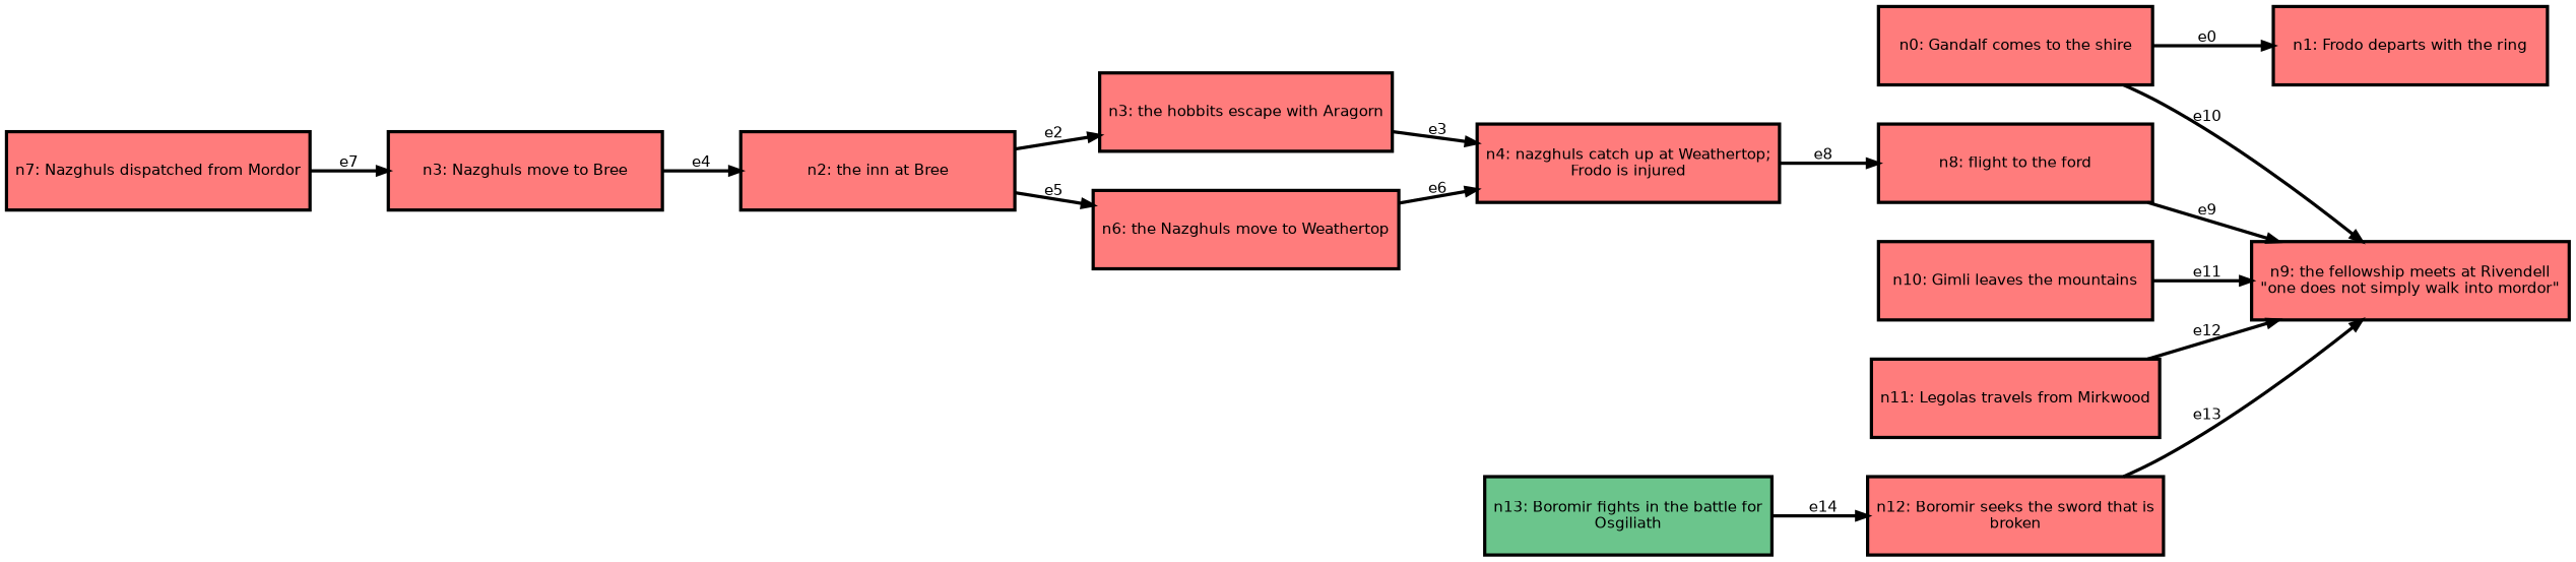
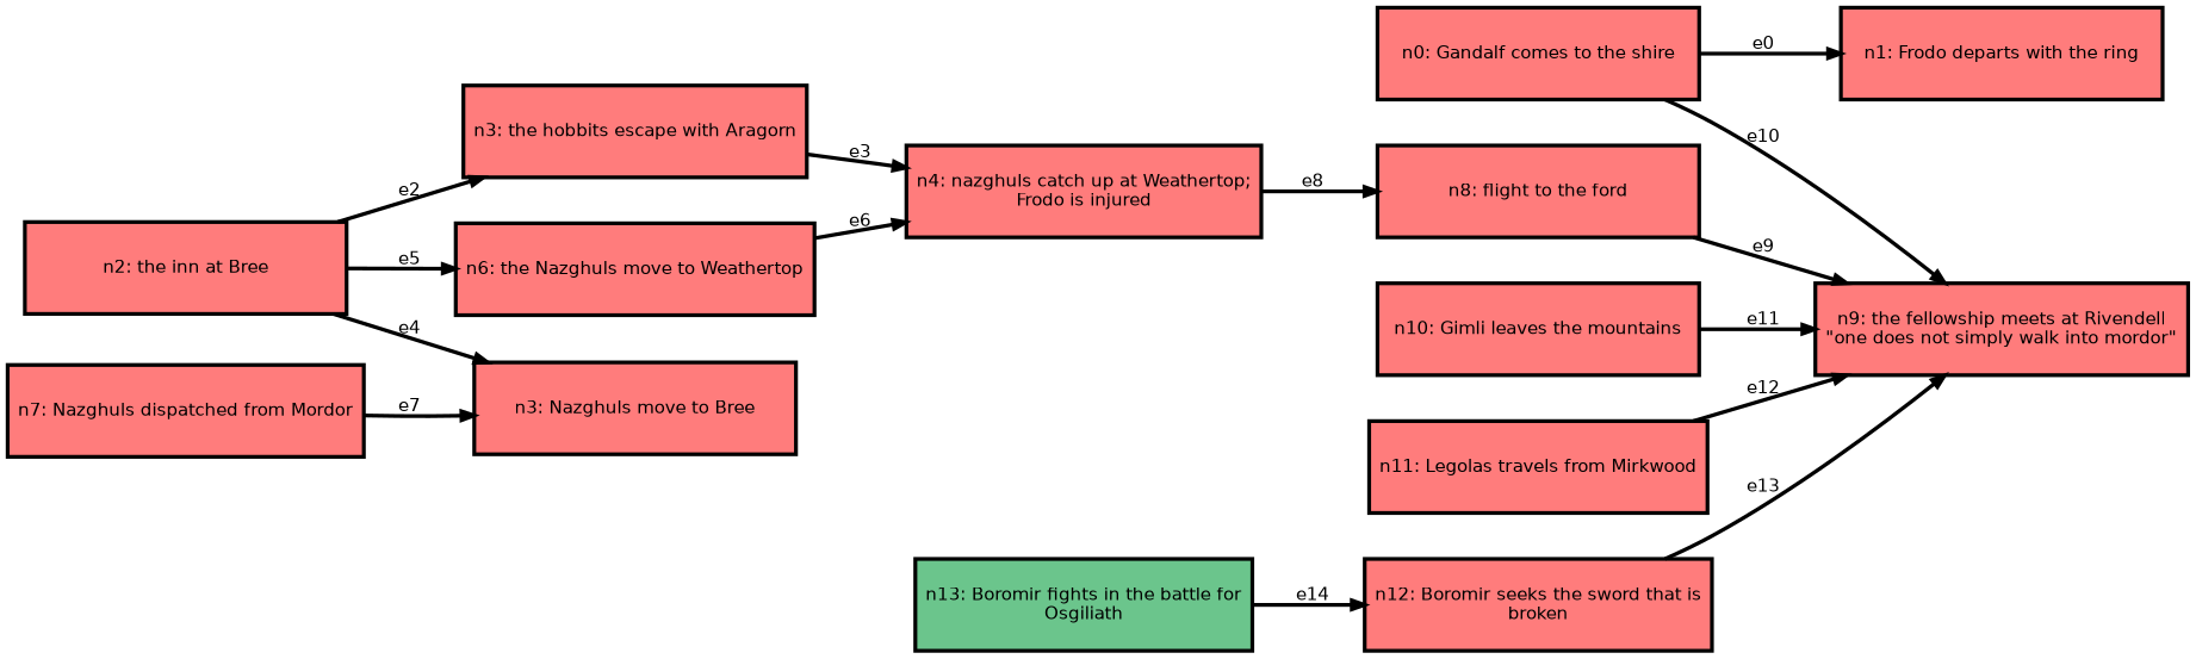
  digraph {
    fontname=helvetica
    nodesep=0.5
    rankdir=LR
    ranksep=0.75
    node [color="#000" fillcolor="#FF7C7C" fontcolor="#000" fontname=helvetica penwidth=3 shape=box style=filled]
    edge [color="#000" fontname=helvetica penwidth=3]
    n1 [height=1 label="n0: Gandalf comes to the shire" width=3.5]
    n2 [height=1 label="n1: Frodo departs with the ring" width=3.5]
    n3 [height=1 label="n9: the fellowship meets at Rivendell\n\"one does not simply walk into mordor\"" width=3.5]
    n4 [height=1 label="n2: the inn at Bree" width=3.5]
    n5 [height=1 label="n3: the hobbits escape with Aragorn" width=3.5]
    n6 [height=1 label="n6: the Nazghuls move to Weathertop" width=3.5]
    n7 [height=1 label="n4: nazghuls catch up at Weathertop;\nFrodo is injured" width=3.5]
    n8 [height=1 label="n8: flight to the ford" width=3.5]
    n9 [height=1 label="n3: Nazghuls move to Bree" width=3.5]
    n10 [height=1 label="n7: Nazghuls dispatched from Mordor" width=3.5]
    n11 [height=1 label="n10: Gimli leaves the mountains" width=3.5]
    n12 [height=1 label="n11: Legolas travels from Mirkwood" width=3.5]
    n13 [height=1 label="n12: Boromir seeks the sword that is\nbroken" width=3.5]
    n14 [fillcolor="#6BC58C" height=1 label="n13: Boromir fights in the battle for\nOsgiliath" width=3.5]
    n1 -> n2 [label=e0]
    n1 -> n3 [label=e10]
    n4 -> n5 [label=e2]
    n4 -> n6 [label=e5]
    n5 -> n7 [label=e3]
    n6 -> n7 [label=e6]
    n7 -> n8 [label=e8]
    n8 -> n3 [label=e9]
-   n9 -> n4 [label=e4]
+   n4 -> n9 [label=e4]
    n10 -> n9 [label=e7]
    n11 -> n3 [label=e11]
    n12 -> n3 [label=e12]
    n13 -> n3 [label=e13]
    n14 -> n13 [label=e14]
  }
